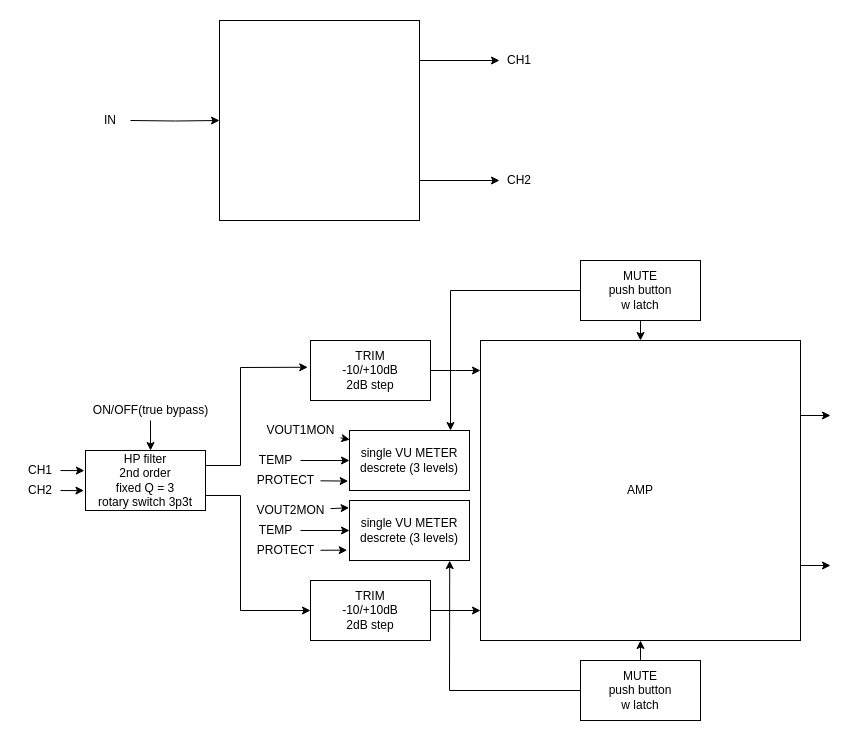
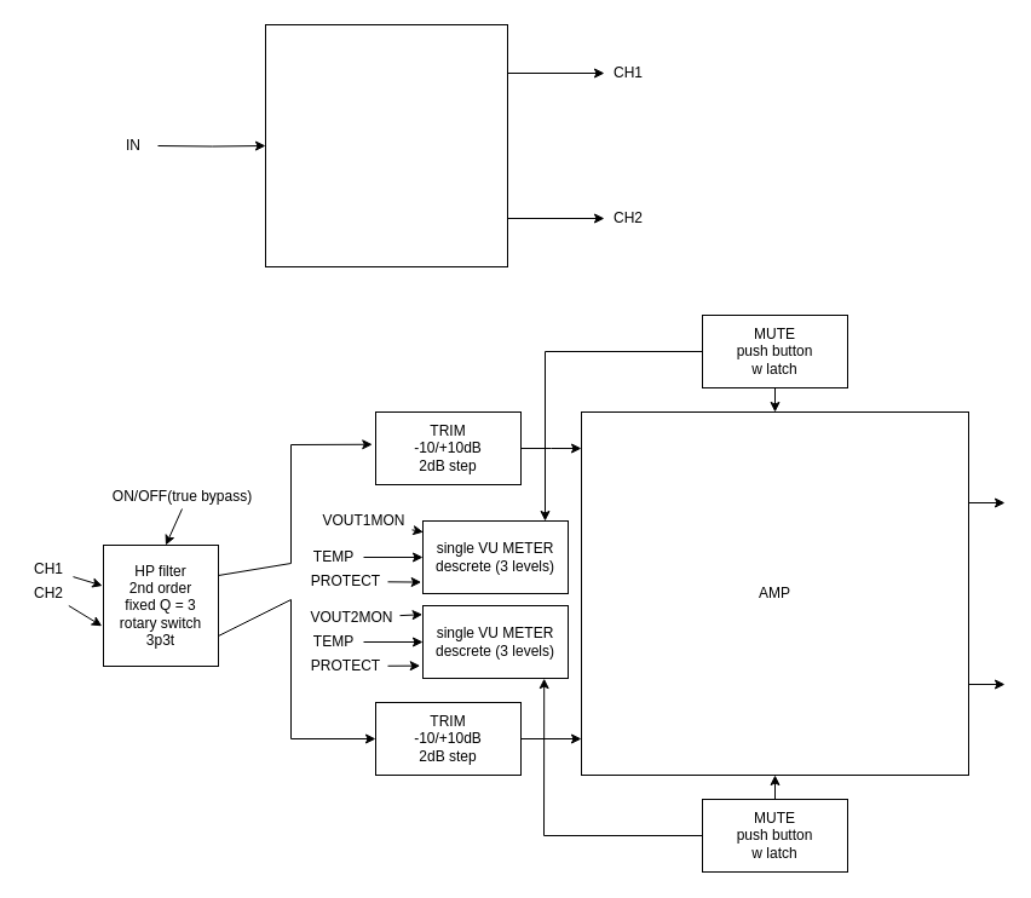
  <mxCell id="0" />
  <mxCell id="1" parent="0" />
  <mxCell id="2" value="" style="endArrow=classic;html=1;" parent="1" edge="1"><mxGeometry width="50" height="50" relative="1" as="geometry"><mxPoint x="419" y="60" as="sourcePoint" /><mxPoint x="499" y="60" as="targetPoint" /></mxGeometry></mxCell>
  <mxCell id="3" value="" style="endArrow=classic;html=1;" parent="1" edge="1"><mxGeometry width="50" height="50" relative="1" as="geometry"><mxPoint x="419" y="180" as="sourcePoint" /><mxPoint x="499" y="180" as="targetPoint" /></mxGeometry></mxCell>
  <mxCell id="4" value="IN" style="text;html=1;strokeColor=none;fillColor=none;align=center;verticalAlign=middle;whiteSpace=wrap;rounded=0;" parent="1" vertex="1"><mxGeometry x="90" y="110" width="40" height="20" as="geometry" /></mxCell>
  <mxCell id="5" value="" style="rounded=0;whiteSpace=wrap;html=1;" parent="1" vertex="1"><mxGeometry x="219" y="20" width="200" height="200" as="geometry" /></mxCell>
  <mxCell id="6" value="CH1" style="text;html=1;strokeColor=none;fillColor=none;align=center;verticalAlign=middle;whiteSpace=wrap;rounded=0;" parent="1" vertex="1"><mxGeometry x="499" y="50" width="40" height="20" as="geometry" /></mxCell>
  <mxCell id="7" value="CH2" style="text;html=1;strokeColor=none;fillColor=none;align=center;verticalAlign=middle;whiteSpace=wrap;rounded=0;" parent="1" vertex="1"><mxGeometry x="499" y="170" width="40" height="20" as="geometry" /></mxCell>
  <mxCell id="8" style="edgeStyle=none;rounded=0;orthogonalLoop=1;jettySize=auto;html=1;entryX=-0.009;entryY=0.335;entryDx=0;entryDy=0;entryPerimeter=0;" parent="1" source="9" target="42" edge="1"><mxGeometry relative="1" as="geometry" /></mxCell>
  <mxCell id="9" value="CH1" style="text;html=1;strokeColor=none;fillColor=none;align=center;verticalAlign=middle;whiteSpace=wrap;rounded=0;" parent="1" vertex="1"><mxGeometry x="20" y="460" width="40" height="20" as="geometry" /></mxCell>
  <mxCell id="10" style="edgeStyle=none;rounded=0;orthogonalLoop=1;jettySize=auto;html=1;entryX=-0.013;entryY=0.668;entryDx=0;entryDy=0;entryPerimeter=0;" parent="1" source="11" target="42" edge="1"><mxGeometry relative="1" as="geometry" /></mxCell>
  <mxCell id="11" value="CH2" style="text;html=1;strokeColor=none;fillColor=none;align=center;verticalAlign=middle;whiteSpace=wrap;rounded=0;" parent="1" vertex="1"><mxGeometry x="20" y="480" width="40" height="20" as="geometry" /></mxCell>
  <mxCell id="12" value="TRIM&lt;br&gt;-10/+10dB&lt;br&gt;2dB step" style="rounded=0;whiteSpace=wrap;html=1;" parent="1" vertex="1"><mxGeometry x="310" y="340" width="120" height="60" as="geometry" /></mxCell>
  <mxCell id="13" style="edgeStyle=orthogonalEdgeStyle;rounded=0;orthogonalLoop=1;jettySize=auto;html=1;exitX=1;exitY=0.5;exitDx=0;exitDy=0;" parent="1" source="12" edge="1"><mxGeometry relative="1" as="geometry"><mxPoint x="480" y="370.029" as="targetPoint" /><mxPoint x="444" y="370" as="sourcePoint" /></mxGeometry></mxCell>
  <mxCell id="14" style="edgeStyle=orthogonalEdgeStyle;rounded=0;orthogonalLoop=1;jettySize=auto;html=1;exitX=0;exitY=0.5;exitDx=0;exitDy=0;" parent="1" source="39" edge="1"><mxGeometry relative="1" as="geometry"><mxPoint x="384" y="400" as="sourcePoint" /><mxPoint x="450" y="430" as="targetPoint" /><Array as="points"><mxPoint x="450" y="290" /></Array></mxGeometry></mxCell>
  <mxCell id="15" style="edgeStyle=none;rounded=0;orthogonalLoop=1;jettySize=auto;html=1;exitX=1;exitY=0.5;exitDx=0;exitDy=0;entryX=0;entryY=0.9;entryDx=0;entryDy=0;entryPerimeter=0;" parent="1" source="16" target="37" edge="1"><mxGeometry relative="1" as="geometry" /></mxCell>
  <mxCell id="16" value="TRIM&lt;br&gt;-10/+10dB&lt;br&gt;2dB step" style="rounded=0;whiteSpace=wrap;html=1;" parent="1" vertex="1"><mxGeometry x="310" y="580" width="120" height="60" as="geometry" /></mxCell>
  <mxCell id="17" style="edgeStyle=none;rounded=0;orthogonalLoop=1;jettySize=auto;html=1;exitX=0.5;exitY=0;exitDx=0;exitDy=0;entryX=0.5;entryY=1;entryDx=0;entryDy=0;" parent="1" source="19" target="37" edge="1"><mxGeometry relative="1" as="geometry" /></mxCell>
  <mxCell id="18" style="edgeStyle=none;rounded=0;orthogonalLoop=1;jettySize=auto;html=1;exitX=0;exitY=0.5;exitDx=0;exitDy=0;entryX=0.835;entryY=1.002;entryDx=0;entryDy=0;entryPerimeter=0;" parent="1" source="19" target="24" edge="1"><mxGeometry relative="1" as="geometry"><Array as="points"><mxPoint x="449" y="690" /></Array></mxGeometry></mxCell>
  <mxCell id="19" value="MUTE&lt;br&gt;push button&lt;br&gt;w latch" style="rounded=0;whiteSpace=wrap;html=1;" parent="1" vertex="1"><mxGeometry x="580" y="660" width="120" height="60" as="geometry" /></mxCell>
  <mxCell id="20" style="edgeStyle=orthogonalEdgeStyle;rounded=0;orthogonalLoop=1;jettySize=auto;html=1;exitX=1;exitY=0.5;exitDx=0;exitDy=0;entryX=0;entryY=0.5;entryDx=0;entryDy=0;" parent="1" target="5" edge="1"><mxGeometry relative="1" as="geometry"><mxPoint x="130" y="120" as="sourcePoint" /></mxGeometry></mxCell>
  <mxCell id="21" style="rounded=0;orthogonalLoop=1;jettySize=auto;html=1;entryX=0.003;entryY=0.152;entryDx=0;entryDy=0;entryPerimeter=0;" parent="1" source="22" target="23" edge="1"><mxGeometry relative="1" as="geometry" /></mxCell>
  <mxCell id="22" value="VOUT1MON" style="text;html=1;align=center;verticalAlign=middle;resizable=0;points=[];autosize=1;" parent="1" vertex="1"><mxGeometry x="260" y="420" width="80" height="20" as="geometry" /></mxCell>
  <mxCell id="23" value="single VU METER&lt;br&gt;descrete (3 levels)" style="rounded=0;whiteSpace=wrap;html=1;" parent="1" vertex="1"><mxGeometry x="349" y="430" width="120" height="60" as="geometry" /></mxCell>
  <mxCell id="24" value="single VU METER&lt;br&gt;descrete (3 levels)" style="rounded=0;whiteSpace=wrap;html=1;" parent="1" vertex="1"><mxGeometry x="349" y="500" width="120" height="60" as="geometry" /></mxCell>
  <mxCell id="25" style="edgeStyle=orthogonalEdgeStyle;rounded=0;orthogonalLoop=1;jettySize=auto;html=1;entryX=0;entryY=0.5;entryDx=0;entryDy=0;" parent="1" source="26" target="23" edge="1"><mxGeometry relative="1" as="geometry" /></mxCell>
  <mxCell id="26" value="TEMP" style="text;html=1;align=center;verticalAlign=middle;resizable=0;points=[];autosize=1;" parent="1" vertex="1"><mxGeometry x="250" y="450" width="50" height="20" as="geometry" /></mxCell>
  <mxCell id="27" style="rounded=0;orthogonalLoop=1;jettySize=auto;html=1;entryX=-0.011;entryY=0.843;entryDx=0;entryDy=0;entryPerimeter=0;" parent="1" source="28" target="23" edge="1"><mxGeometry relative="1" as="geometry"><mxPoint x="325" y="481" as="targetPoint" /></mxGeometry></mxCell>
  <mxCell id="28" value="PROTECT" style="text;html=1;align=center;verticalAlign=middle;resizable=0;points=[];autosize=1;" parent="1" vertex="1"><mxGeometry x="250" y="470" width="70" height="20" as="geometry" /></mxCell>
  <mxCell id="29" style="rounded=0;orthogonalLoop=1;jettySize=auto;html=1;entryX=-0.003;entryY=0.121;entryDx=0;entryDy=0;entryPerimeter=0;" parent="1" source="30" target="24" edge="1"><mxGeometry relative="1" as="geometry" /></mxCell>
  <mxCell id="30" value="VOUT2MON" style="text;html=1;align=center;verticalAlign=middle;resizable=0;points=[];autosize=1;" parent="1" vertex="1"><mxGeometry x="250" y="500" width="80" height="20" as="geometry" /></mxCell>
  <mxCell id="31" style="edgeStyle=orthogonalEdgeStyle;rounded=0;orthogonalLoop=1;jettySize=auto;html=1;entryX=0;entryY=0.5;entryDx=0;entryDy=0;" parent="1" source="32" target="24" edge="1"><mxGeometry relative="1" as="geometry" /></mxCell>
  <mxCell id="32" value="TEMP" style="text;html=1;align=center;verticalAlign=middle;resizable=0;points=[];autosize=1;" parent="1" vertex="1"><mxGeometry x="250" y="520" width="50" height="20" as="geometry" /></mxCell>
  <mxCell id="33" style="rounded=0;orthogonalLoop=1;jettySize=auto;html=1;entryX=-0.019;entryY=0.827;entryDx=0;entryDy=0;entryPerimeter=0;" parent="1" source="34" target="24" edge="1"><mxGeometry relative="1" as="geometry"><mxPoint x="324" y="545" as="targetPoint" /></mxGeometry></mxCell>
  <mxCell id="34" value="PROTECT" style="text;html=1;align=center;verticalAlign=middle;resizable=0;points=[];autosize=1;" parent="1" vertex="1"><mxGeometry x="250" y="540" width="70" height="20" as="geometry" /></mxCell>
  <mxCell id="35" style="edgeStyle=orthogonalEdgeStyle;rounded=0;orthogonalLoop=1;jettySize=auto;html=1;exitX=1;exitY=0.25;exitDx=0;exitDy=0;" parent="1" source="37" edge="1"><mxGeometry relative="1" as="geometry"><mxPoint x="830" y="415" as="targetPoint" /></mxGeometry></mxCell>
  <mxCell id="36" style="edgeStyle=orthogonalEdgeStyle;rounded=0;orthogonalLoop=1;jettySize=auto;html=1;exitX=1;exitY=0.75;exitDx=0;exitDy=0;" parent="1" source="37" edge="1"><mxGeometry relative="1" as="geometry"><mxPoint x="830" y="565.286" as="targetPoint" /></mxGeometry></mxCell>
  <mxCell id="37" value="AMP" style="rounded=0;whiteSpace=wrap;html=1;" parent="1" vertex="1"><mxGeometry x="480" y="340" width="320" height="300" as="geometry" /></mxCell>
  <mxCell id="38" style="edgeStyle=none;rounded=0;orthogonalLoop=1;jettySize=auto;html=1;exitX=0.5;exitY=1;exitDx=0;exitDy=0;entryX=0.5;entryY=0;entryDx=0;entryDy=0;" parent="1" source="39" target="37" edge="1"><mxGeometry relative="1" as="geometry" /></mxCell>
  <mxCell id="39" value="MUTE&lt;br&gt;push button&lt;br&gt;w latch" style="rounded=0;whiteSpace=wrap;html=1;" parent="1" vertex="1"><mxGeometry x="580" y="260" width="120" height="60" as="geometry" /></mxCell>
  <mxCell id="40" style="edgeStyle=none;rounded=0;orthogonalLoop=1;jettySize=auto;html=1;exitX=1;exitY=0.25;exitDx=0;exitDy=0;entryX=-0.023;entryY=0.446;entryDx=0;entryDy=0;entryPerimeter=0;" parent="1" source="42" target="12" edge="1"><mxGeometry relative="1" as="geometry"><Array as="points"><mxPoint x="240" y="465" /><mxPoint x="240" y="367" /></Array></mxGeometry></mxCell>
  <mxCell id="41" style="edgeStyle=none;rounded=0;orthogonalLoop=1;jettySize=auto;html=1;exitX=1;exitY=0.75;exitDx=0;exitDy=0;entryX=0;entryY=0.5;entryDx=0;entryDy=0;" parent="1" source="42" target="16" edge="1"><mxGeometry relative="1" as="geometry"><Array as="points"><mxPoint x="240" y="495" /><mxPoint x="240" y="610" /></Array></mxGeometry></mxCell>
- <mxCell id="42" value="HP filter&lt;br&gt;2nd order&lt;br&gt;fixed Q = 3&lt;br&gt;rotary switch 3p3t" style="rounded=0;whiteSpace=wrap;html=1;" parent="1" vertex="1"><mxGeometry x="85" y="450" width="120" height="60" as="geometry" /></mxCell>
+ <mxCell id="42" value="HP filter&lt;br&gt;2nd order&lt;br&gt;fixed Q = 3&lt;br&gt;rotary switch 3p3t" style="rounded=0;whiteSpace=wrap;html=1;" parent="1" vertex="1"><mxGeometry x="85" y="450" width="95" height="100" as="geometry" /></mxCell>
  <mxCell id="43" value="" style="endArrow=classic;html=1;entryX=0.542;entryY=0;entryDx=0;entryDy=0;entryPerimeter=0;" parent="1" target="42" edge="1"><mxGeometry width="50" height="50" relative="1" as="geometry"><mxPoint x="150" y="420" as="sourcePoint" /><mxPoint x="150" y="370" as="targetPoint" /></mxGeometry></mxCell>
  <mxCell id="44" value="ON/OFF(true bypass)" style="text;html=1;align=center;verticalAlign=middle;resizable=0;points=[];autosize=1;" parent="1" vertex="1"><mxGeometry x="85" y="400" width="130" height="20" as="geometry" /></mxCell>
